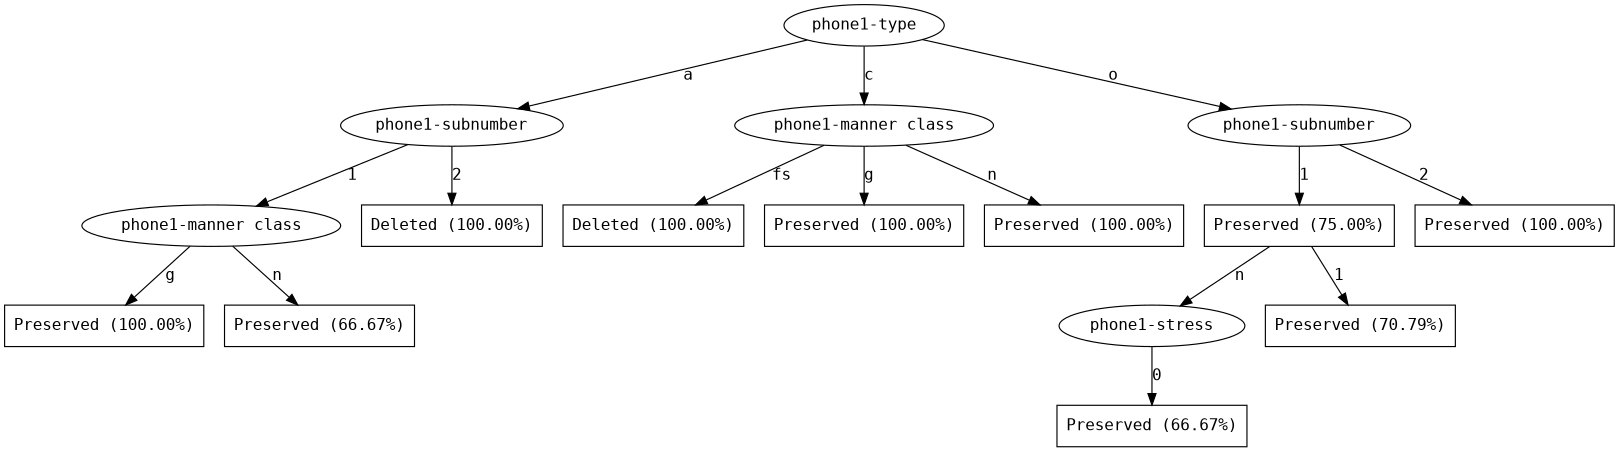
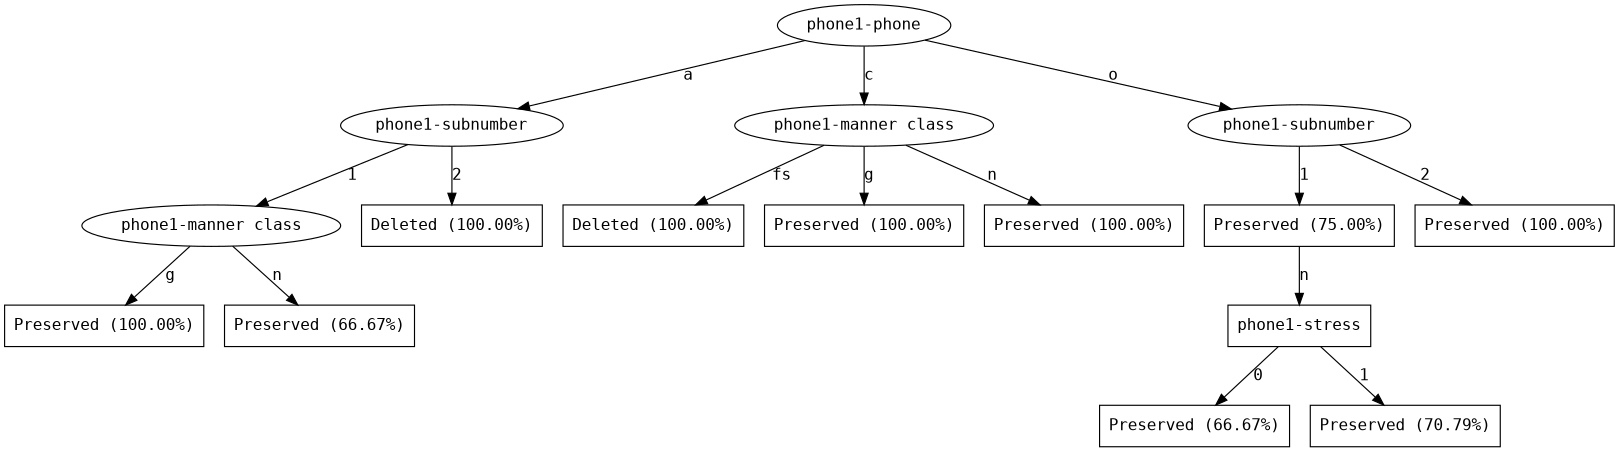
  digraph {
    fontname="DejaVu Sans Mono"
    node [fontname="DejaVu Sans Mono" shape=box]
    edge [fontname="DejaVu Sans Mono"]
-   n1 [label="phone1-type" shape=ellipse]
+   n1 [label="phone1-phone" shape=ellipse]
    n2 [label="phone1-subnumber" shape=ellipse]
    n3 [label="phone1-manner class" shape=ellipse]
    n4 [label="phone1-subnumber" shape=ellipse]
    n5 [label="phone1-manner class" shape=ellipse]
    n6 [label="Deleted (100.00%)"]
    n7 [label="Deleted (100.00%)"]
    n8 [label="Preserved (100.00%)"]
    n9 [label="Preserved (100.00%)"]
-   n10 [label="phone1-stress" shape=ellipse]
+   n10 [label="phone1-stress"]
    n11 [label="Preserved (66.67%)"]
    n12 [label="Preserved (70.79%)"]
    n13 [label="Preserved (75.00%)"]
    n14 [label="Preserved (100.00%)"]
    n15 [label="Preserved (100.00%)"]
    n16 [label="Preserved (66.67%)"]
    n1 -> n2 [label=a]
    n1 -> n3 [label=c]
    n1 -> n4 [label=o]
    n2 -> n5 [label=1]
    n2 -> n6 [label=2]
    n3 -> n7 [label=fs]
    n3 -> n8 [label=g]
    n3 -> n9 [label=n]
    n4 -> n13 [label=1]
    n4 -> n14 [label=2]
    n5 -> n15 [label=g]
    n5 -> n16 [label=n]
    n10 -> n11 [label=0]
-   n13 -> n12 [label=1]
+   n10 -> n12 [label=1]
    n13 -> n10 [label=n]
  }
